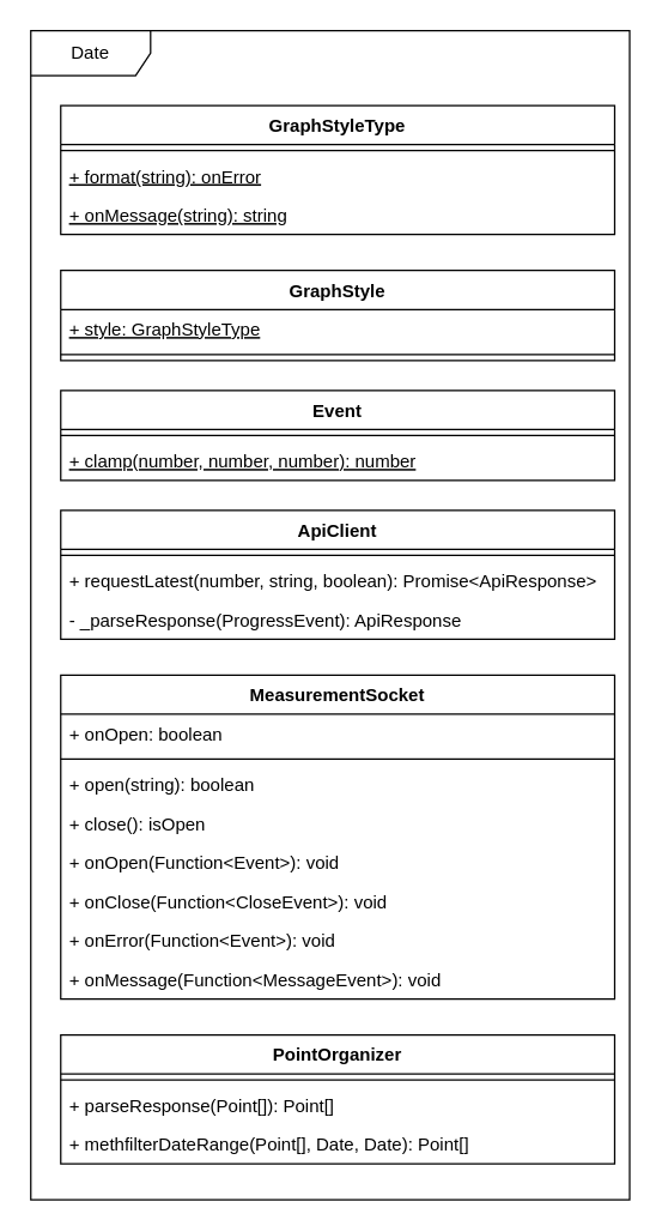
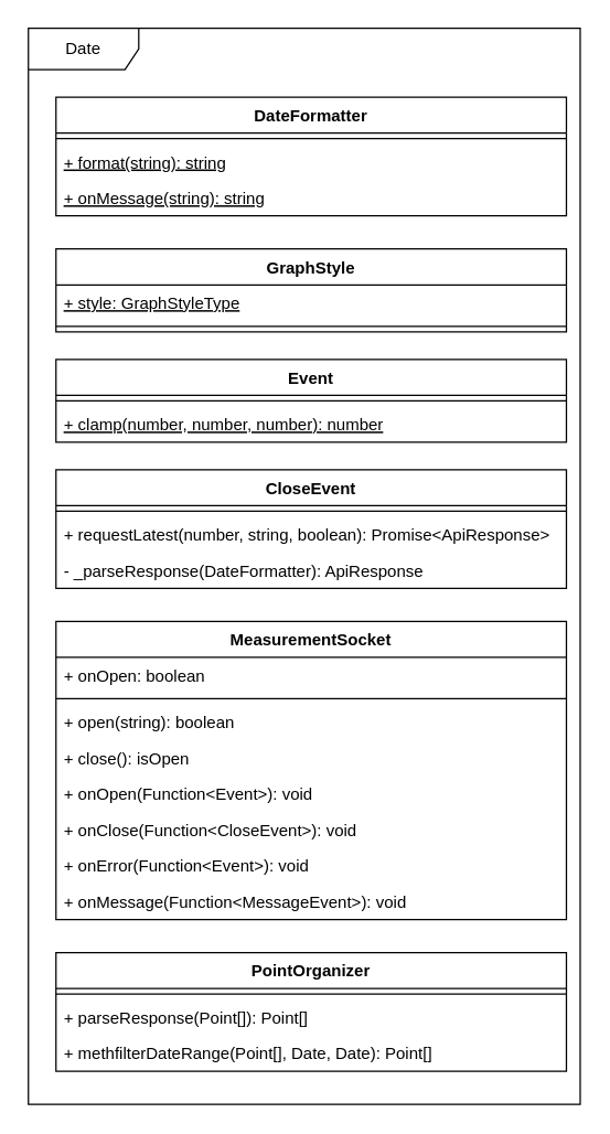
  <mxCell id="0" />
  <mxCell id="1" parent="0" />
  <mxCell id="2" value="Date" style="shape=umlFrame;whiteSpace=wrap;html=1;width=80;height=30;" parent="1" vertex="1"><mxGeometry x="20" y="20" width="400" height="780" as="geometry" /></mxCell>
- <mxCell id="3" value="ApiClient" style="swimlane;fontStyle=1;align=center;verticalAlign=top;childLayout=stackLayout;horizontal=1;startSize=26;horizontalStack=0;resizeParent=1;resizeParentMax=0;resizeLast=0;collapsible=1;marginBottom=0;" parent="1" vertex="1"><mxGeometry x="40" y="340" width="370" height="86" as="geometry" /></mxCell>
+ <mxCell id="3" value="CloseEvent" style="swimlane;fontStyle=1;align=center;verticalAlign=top;childLayout=stackLayout;horizontal=1;startSize=26;horizontalStack=0;resizeParent=1;resizeParentMax=0;resizeLast=0;collapsible=1;marginBottom=0;" parent="1" vertex="1"><mxGeometry x="40" y="340" width="370" height="86" as="geometry" /></mxCell>
  <mxCell id="4" value="" style="line;strokeWidth=1;fillColor=none;align=left;verticalAlign=middle;spacingTop=-1;spacingLeft=3;spacingRight=3;rotatable=0;labelPosition=right;points=[];portConstraint=eastwest;" parent="3" vertex="1"><mxGeometry y="26" width="370" height="8" as="geometry" /></mxCell>
  <mxCell id="5" value="+ requestLatest(number, string, boolean): Promise&lt;ApiResponse&gt;" style="text;strokeColor=none;fillColor=none;align=left;verticalAlign=top;spacingLeft=4;spacingRight=4;overflow=hidden;rotatable=0;points=[[0,0.5],[1,0.5]];portConstraint=eastwest;" parent="3" vertex="1"><mxGeometry y="34" width="370" height="26" as="geometry" /></mxCell>
- <mxCell id="6" value="- _parseResponse(ProgressEvent): ApiResponse" style="text;strokeColor=none;fillColor=none;align=left;verticalAlign=top;spacingLeft=4;spacingRight=4;overflow=hidden;rotatable=0;points=[[0,0.5],[1,0.5]];portConstraint=eastwest;" parent="3" vertex="1"><mxGeometry y="60" width="370" height="26" as="geometry" /></mxCell>
- <mxCell id="7" value="GraphStyleType" style="swimlane;fontStyle=1;align=center;verticalAlign=top;childLayout=stackLayout;horizontal=1;startSize=26;horizontalStack=0;resizeParent=1;resizeParentMax=0;resizeLast=0;collapsible=1;marginBottom=0;" parent="1" vertex="1"><mxGeometry x="40" y="70" width="370" height="86" as="geometry" /></mxCell>
+ <mxCell id="6" value="- _parseResponse(DateFormatter): ApiResponse" style="text;strokeColor=none;fillColor=none;align=left;verticalAlign=top;spacingLeft=4;spacingRight=4;overflow=hidden;rotatable=0;points=[[0,0.5],[1,0.5]];portConstraint=eastwest;" parent="3" vertex="1"><mxGeometry y="60" width="370" height="26" as="geometry" /></mxCell>
+ <mxCell id="7" value="DateFormatter" style="swimlane;fontStyle=1;align=center;verticalAlign=top;childLayout=stackLayout;horizontal=1;startSize=26;horizontalStack=0;resizeParent=1;resizeParentMax=0;resizeLast=0;collapsible=1;marginBottom=0;" parent="1" vertex="1"><mxGeometry x="40" y="70" width="370" height="86" as="geometry" /></mxCell>
  <mxCell id="8" value="" style="line;strokeWidth=1;fillColor=none;align=left;verticalAlign=middle;spacingTop=-1;spacingLeft=3;spacingRight=3;rotatable=0;labelPosition=right;points=[];portConstraint=eastwest;" parent="7" vertex="1"><mxGeometry y="26" width="370" height="8" as="geometry" /></mxCell>
- <mxCell id="9" value="+ format(string): onError" style="text;strokeColor=none;fillColor=none;align=left;verticalAlign=top;spacingLeft=4;spacingRight=4;overflow=hidden;rotatable=0;points=[[0,0.5],[1,0.5]];portConstraint=eastwest;fontStyle=4" parent="7" vertex="1"><mxGeometry y="34" width="370" height="26" as="geometry" /></mxCell>
+ <mxCell id="9" value="+ format(string): string" style="text;strokeColor=none;fillColor=none;align=left;verticalAlign=top;spacingLeft=4;spacingRight=4;overflow=hidden;rotatable=0;points=[[0,0.5],[1,0.5]];portConstraint=eastwest;fontStyle=4" parent="7" vertex="1"><mxGeometry y="34" width="370" height="26" as="geometry" /></mxCell>
  <mxCell id="10" value="+ onMessage(string): string" style="text;strokeColor=none;fillColor=none;align=left;verticalAlign=top;spacingLeft=4;spacingRight=4;overflow=hidden;rotatable=0;points=[[0,0.5],[1,0.5]];portConstraint=eastwest;fontStyle=4" vertex="1" parent="7"><mxGeometry y="60" width="370" height="26" as="geometry" /></mxCell>
  <mxCell id="11" value="GraphStyle" style="swimlane;fontStyle=1;align=center;verticalAlign=top;childLayout=stackLayout;horizontal=1;startSize=26;horizontalStack=0;resizeParent=1;resizeParentMax=0;resizeLast=0;collapsible=1;marginBottom=0;" parent="1" vertex="1"><mxGeometry x="40" y="180" width="370" height="60" as="geometry" /></mxCell>
  <mxCell id="12" value="+ style: GraphStyleType" style="text;strokeColor=none;fillColor=none;align=left;verticalAlign=top;spacingLeft=4;spacingRight=4;overflow=hidden;rotatable=0;points=[[0,0.5],[1,0.5]];portConstraint=eastwest;fontStyle=4" parent="11" vertex="1"><mxGeometry y="26" width="370" height="26" as="geometry" /></mxCell>
  <mxCell id="13" value="" style="line;strokeWidth=1;fillColor=none;align=left;verticalAlign=middle;spacingTop=-1;spacingLeft=3;spacingRight=3;rotatable=0;labelPosition=right;points=[];portConstraint=eastwest;" parent="11" vertex="1"><mxGeometry y="52" width="370" height="8" as="geometry" /></mxCell>
  <mxCell id="14" value="Event" style="swimlane;fontStyle=1;align=center;verticalAlign=top;childLayout=stackLayout;horizontal=1;startSize=26;horizontalStack=0;resizeParent=1;resizeParentMax=0;resizeLast=0;collapsible=1;marginBottom=0;" parent="1" vertex="1"><mxGeometry x="40" y="260" width="370" height="60" as="geometry" /></mxCell>
  <mxCell id="15" value="" style="line;strokeWidth=1;fillColor=none;align=left;verticalAlign=middle;spacingTop=-1;spacingLeft=3;spacingRight=3;rotatable=0;labelPosition=right;points=[];portConstraint=eastwest;" parent="14" vertex="1"><mxGeometry y="26" width="370" height="8" as="geometry" /></mxCell>
  <mxCell id="16" value="+ clamp(number, number, number): number" style="text;strokeColor=none;fillColor=none;align=left;verticalAlign=top;spacingLeft=4;spacingRight=4;overflow=hidden;rotatable=0;points=[[0,0.5],[1,0.5]];portConstraint=eastwest;fontStyle=4" parent="14" vertex="1"><mxGeometry y="34" width="370" height="26" as="geometry" /></mxCell>
  <mxCell id="17" value="MeasurementSocket" style="swimlane;fontStyle=1;align=center;verticalAlign=top;childLayout=stackLayout;horizontal=1;startSize=26;horizontalStack=0;resizeParent=1;resizeParentMax=0;resizeLast=0;collapsible=1;marginBottom=0;" parent="1" vertex="1"><mxGeometry x="40" y="450" width="370" height="216" as="geometry" /></mxCell>
  <mxCell id="18" value="+ onOpen: boolean" style="text;strokeColor=none;fillColor=none;align=left;verticalAlign=top;spacingLeft=4;spacingRight=4;overflow=hidden;rotatable=0;points=[[0,0.5],[1,0.5]];portConstraint=eastwest;" parent="17" vertex="1"><mxGeometry y="26" width="370" height="26" as="geometry" /></mxCell>
  <mxCell id="19" value="" style="line;strokeWidth=1;fillColor=none;align=left;verticalAlign=middle;spacingTop=-1;spacingLeft=3;spacingRight=3;rotatable=0;labelPosition=right;points=[];portConstraint=eastwest;" parent="17" vertex="1"><mxGeometry y="52" width="370" height="8" as="geometry" /></mxCell>
  <mxCell id="20" value="+ open(string): boolean" style="text;strokeColor=none;fillColor=none;align=left;verticalAlign=top;spacingLeft=4;spacingRight=4;overflow=hidden;rotatable=0;points=[[0,0.5],[1,0.5]];portConstraint=eastwest;" parent="17" vertex="1"><mxGeometry y="60" width="370" height="26" as="geometry" /></mxCell>
  <mxCell id="21" value="+ close(): isOpen" style="text;strokeColor=none;fillColor=none;align=left;verticalAlign=top;spacingLeft=4;spacingRight=4;overflow=hidden;rotatable=0;points=[[0,0.5],[1,0.5]];portConstraint=eastwest;" parent="17" vertex="1"><mxGeometry y="86" width="370" height="26" as="geometry" /></mxCell>
  <mxCell id="22" value="+ onOpen(Function&lt;Event&gt;): void" style="text;strokeColor=none;fillColor=none;align=left;verticalAlign=top;spacingLeft=4;spacingRight=4;overflow=hidden;rotatable=0;points=[[0,0.5],[1,0.5]];portConstraint=eastwest;" parent="17" vertex="1"><mxGeometry y="112" width="370" height="26" as="geometry" /></mxCell>
  <mxCell id="23" value="+ onClose(Function&lt;CloseEvent&gt;): void" style="text;strokeColor=none;fillColor=none;align=left;verticalAlign=top;spacingLeft=4;spacingRight=4;overflow=hidden;rotatable=0;points=[[0,0.5],[1,0.5]];portConstraint=eastwest;" parent="17" vertex="1"><mxGeometry y="138" width="370" height="26" as="geometry" /></mxCell>
  <mxCell id="24" value="+ onError(Function&lt;Event&gt;): void" style="text;strokeColor=none;fillColor=none;align=left;verticalAlign=top;spacingLeft=4;spacingRight=4;overflow=hidden;rotatable=0;points=[[0,0.5],[1,0.5]];portConstraint=eastwest;" parent="17" vertex="1"><mxGeometry y="164" width="370" height="26" as="geometry" /></mxCell>
  <mxCell id="25" value="+ onMessage(Function&lt;MessageEvent&gt;): void" style="text;strokeColor=none;fillColor=none;align=left;verticalAlign=top;spacingLeft=4;spacingRight=4;overflow=hidden;rotatable=0;points=[[0,0.5],[1,0.5]];portConstraint=eastwest;" parent="17" vertex="1"><mxGeometry y="190" width="370" height="26" as="geometry" /></mxCell>
  <mxCell id="26" value="PointOrganizer" style="swimlane;fontStyle=1;align=center;verticalAlign=top;childLayout=stackLayout;horizontal=1;startSize=26;horizontalStack=0;resizeParent=1;resizeParentMax=0;resizeLast=0;collapsible=1;marginBottom=0;" vertex="1" parent="1"><mxGeometry x="40" y="690" width="370" height="86" as="geometry" /></mxCell>
  <mxCell id="27" value="" style="line;strokeWidth=1;fillColor=none;align=left;verticalAlign=middle;spacingTop=-1;spacingLeft=3;spacingRight=3;rotatable=0;labelPosition=right;points=[];portConstraint=eastwest;" vertex="1" parent="26"><mxGeometry y="26" width="370" height="8" as="geometry" /></mxCell>
  <mxCell id="28" value="+ parseResponse(Point[]): Point[]" style="text;strokeColor=none;fillColor=none;align=left;verticalAlign=top;spacingLeft=4;spacingRight=4;overflow=hidden;rotatable=0;points=[[0,0.5],[1,0.5]];portConstraint=eastwest;" vertex="1" parent="26"><mxGeometry y="34" width="370" height="26" as="geometry" /></mxCell>
  <mxCell id="29" value="+ methfilterDateRange(Point[], Date, Date): Point[]" style="text;strokeColor=none;fillColor=none;align=left;verticalAlign=top;spacingLeft=4;spacingRight=4;overflow=hidden;rotatable=0;points=[[0,0.5],[1,0.5]];portConstraint=eastwest;" vertex="1" parent="26"><mxGeometry y="60" width="370" height="26" as="geometry" /></mxCell>
